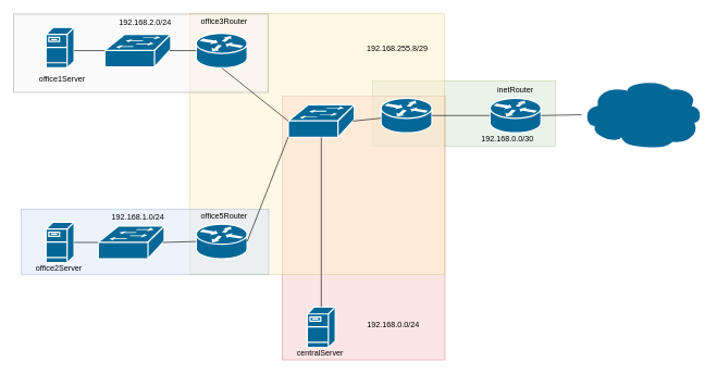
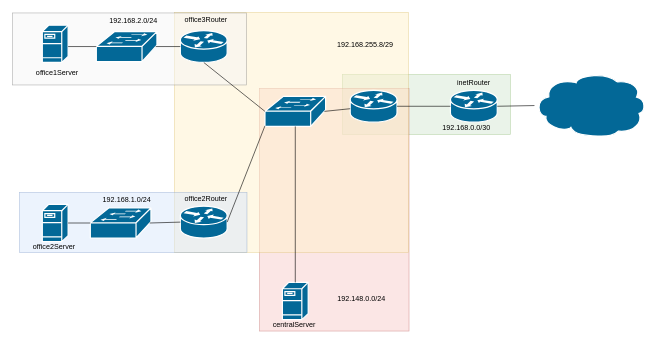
  <mxCell id="0" />
  <mxCell id="1" parent="0" />
  <mxCell id="2" value="" style="rounded=0;whiteSpace=wrap;html=1;opacity=50;fillColor=#d5e8d4;strokeColor=#82b366;" vertex="1" parent="1"><mxGeometry x="570" y="123.5" width="280" height="100" as="geometry" /></mxCell>
  <mxCell id="3" value="" style="rounded=0;whiteSpace=wrap;html=1;opacity=50;fillColor=#f8cecc;strokeColor=#b85450;" vertex="1" parent="1"><mxGeometry x="432" y="147" width="249" height="404" as="geometry" /></mxCell>
  <mxCell id="4" value="" style="rounded=0;whiteSpace=wrap;html=1;fillColor=#fff2cc;strokeColor=#d6b656;opacity=50;" vertex="1" parent="1"><mxGeometry x="290" y="20" width="390" height="400" as="geometry" /></mxCell>
  <mxCell id="5" value="" style="rounded=0;whiteSpace=wrap;html=1;fillColor=#dae8fc;strokeColor=#6c8ebf;opacity=50;" vertex="1" parent="1"><mxGeometry x="32" y="320" width="379" height="100" as="geometry" /></mxCell>
  <mxCell id="6" value="" style="rounded=0;whiteSpace=wrap;html=1;fillColor=#f5f5f5;strokeColor=#666666;fontColor=#333333;opacity=50;" vertex="1" parent="1"><mxGeometry x="20" y="21" width="390" height="120" as="geometry" /></mxCell>
  <mxCell id="7" value="" style="shape=mxgraph.cisco.servers.fileserver;html=1;pointerEvents=1;dashed=0;fillColor=#036897;strokeColor=#ffffff;strokeWidth=2;verticalLabelPosition=bottom;verticalAlign=top;align=center;outlineConnect=0;" vertex="1" parent="1"><mxGeometry x="70" y="41.5" width="43" height="62" as="geometry" /></mxCell>
  <mxCell id="8" value="" style="shape=mxgraph.cisco.servers.fileserver;html=1;pointerEvents=1;dashed=0;fillColor=#036897;strokeColor=#ffffff;strokeWidth=2;verticalLabelPosition=bottom;verticalAlign=top;align=center;outlineConnect=0;" vertex="1" parent="1"><mxGeometry x="70" y="340" width="43" height="62" as="geometry" /></mxCell>
  <mxCell id="9" value="" style="shape=mxgraph.cisco.routers.router;html=1;pointerEvents=1;dashed=0;fillColor=#036897;strokeColor=#ffffff;strokeWidth=2;verticalLabelPosition=bottom;verticalAlign=top;align=center;outlineConnect=0;" vertex="1" parent="1"><mxGeometry x="300" y="50.5" width="78" height="53" as="geometry" /></mxCell>
  <mxCell id="10" value="" style="shape=mxgraph.cisco.routers.router;html=1;pointerEvents=1;dashed=0;fillColor=#036897;strokeColor=#ffffff;strokeWidth=2;verticalLabelPosition=bottom;verticalAlign=top;align=center;outlineConnect=0;" vertex="1" parent="1"><mxGeometry x="300" y="343" width="78" height="53" as="geometry" /></mxCell>
  <mxCell id="11" value="" style="shape=mxgraph.cisco.servers.fileserver;html=1;pointerEvents=1;dashed=0;fillColor=#036897;strokeColor=#ffffff;strokeWidth=2;verticalLabelPosition=bottom;verticalAlign=top;align=center;outlineConnect=0;" vertex="1" parent="1"><mxGeometry x="470" y="470" width="43" height="62" as="geometry" /></mxCell>
  <mxCell id="12" value="" style="shape=mxgraph.cisco.routers.router;html=1;pointerEvents=1;dashed=0;fillColor=#036897;strokeColor=#ffffff;strokeWidth=2;verticalLabelPosition=bottom;verticalAlign=top;align=center;outlineConnect=0;" vertex="1" parent="1"><mxGeometry x="583" y="150" width="78" height="53" as="geometry" /></mxCell>
  <mxCell id="13" value="" style="shape=mxgraph.cisco.routers.router;html=1;pointerEvents=1;dashed=0;fillColor=#036897;strokeColor=#ffffff;strokeWidth=2;verticalLabelPosition=bottom;verticalAlign=top;align=center;outlineConnect=0;" vertex="1" parent="1"><mxGeometry x="750" y="150" width="78" height="53" as="geometry" /></mxCell>
  <mxCell id="14" value="" style="shape=mxgraph.cisco.storage.cloud;html=1;pointerEvents=1;dashed=0;fillColor=#036897;strokeColor=#ffffff;strokeWidth=2;verticalLabelPosition=bottom;verticalAlign=top;align=center;outlineConnect=0;" vertex="1" parent="1"><mxGeometry x="890" y="120.5" width="186" height="106" as="geometry" /></mxCell>
  <mxCell id="15" value="" style="shape=mxgraph.cisco.switches.workgroup_switch;html=1;pointerEvents=1;dashed=0;fillColor=#036897;strokeColor=#ffffff;strokeWidth=2;verticalLabelPosition=bottom;verticalAlign=top;align=center;outlineConnect=0;" vertex="1" parent="1"><mxGeometry x="160" y="52" width="101" height="50" as="geometry" /></mxCell>
  <mxCell id="16" value="" style="shape=mxgraph.cisco.switches.workgroup_switch;html=1;pointerEvents=1;dashed=0;fillColor=#036897;strokeColor=#ffffff;strokeWidth=2;verticalLabelPosition=bottom;verticalAlign=top;align=center;outlineConnect=0;" vertex="1" parent="1"><mxGeometry x="150" y="346" width="101" height="50" as="geometry" /></mxCell>
  <mxCell id="17" value="" style="shape=mxgraph.cisco.switches.workgroup_switch;html=1;pointerEvents=1;dashed=0;fillColor=#036897;strokeColor=#ffffff;strokeWidth=2;verticalLabelPosition=bottom;verticalAlign=top;align=center;outlineConnect=0;" vertex="1" parent="1"><mxGeometry x="441" y="160" width="101" height="50" as="geometry" /></mxCell>
  <mxCell id="18" value="" style="endArrow=none;html=1;entryX=0;entryY=0.5;entryDx=0;entryDy=0;entryPerimeter=0;" edge="1" parent="1" target="15"><mxGeometry width="50" height="50" relative="1" as="geometry"><mxPoint x="113" y="77" as="sourcePoint" /><mxPoint x="130" y="570" as="targetPoint" /><Array as="points" /></mxGeometry></mxCell>
  <mxCell id="19" value="" style="endArrow=none;html=1;entryX=0.98;entryY=0.5;entryDx=0;entryDy=0;entryPerimeter=0;exitX=0;exitY=0.5;exitDx=0;exitDy=0;exitPerimeter=0;" edge="1" parent="1" source="9" target="15"><mxGeometry width="50" height="50" relative="1" as="geometry"><mxPoint x="123" y="87" as="sourcePoint" /><mxPoint x="170" y="87" as="targetPoint" /><Array as="points" /></mxGeometry></mxCell>
  <mxCell id="20" value="" style="endArrow=none;html=1;exitX=0.5;exitY=1;exitDx=0;exitDy=0;exitPerimeter=0;entryX=0;entryY=0.5;entryDx=0;entryDy=0;entryPerimeter=0;" edge="1" parent="1" source="9" target="17"><mxGeometry width="50" height="50" relative="1" as="geometry"><mxPoint x="133" y="97" as="sourcePoint" /><mxPoint x="180" y="97" as="targetPoint" /><Array as="points" /></mxGeometry></mxCell>
  <mxCell id="21" value="" style="endArrow=none;html=1;exitX=1;exitY=0.5;exitDx=0;exitDy=0;exitPerimeter=0;entryX=0;entryY=0.5;entryDx=0;entryDy=0;entryPerimeter=0;" edge="1" parent="1" source="8" target="16"><mxGeometry width="50" height="50" relative="1" as="geometry"><mxPoint x="143" y="300" as="sourcePoint" /><mxPoint x="210" y="240" as="targetPoint" /><Array as="points" /></mxGeometry></mxCell>
  <mxCell id="22" value="" style="endArrow=none;html=1;entryX=0;entryY=0.5;entryDx=0;entryDy=0;entryPerimeter=0;exitX=0.98;exitY=0.5;exitDx=0;exitDy=0;exitPerimeter=0;" edge="1" parent="1" source="16" target="10"><mxGeometry width="50" height="50" relative="1" as="geometry"><mxPoint x="250" y="280" as="sourcePoint" /><mxPoint x="200" y="117" as="targetPoint" /><Array as="points" /></mxGeometry></mxCell>
  <mxCell id="23" value="" style="endArrow=none;html=1;entryX=0;entryY=0.98;entryDx=0;entryDy=0;entryPerimeter=0;exitX=1;exitY=0.5;exitDx=0;exitDy=0;exitPerimeter=0;" edge="1" parent="1" source="10" target="17"><mxGeometry width="50" height="50" relative="1" as="geometry"><mxPoint x="163" y="127" as="sourcePoint" /><mxPoint x="210" y="127" as="targetPoint" /><Array as="points" /></mxGeometry></mxCell>
  <mxCell id="24" value="" style="endArrow=none;html=1;exitX=0.5;exitY=0;exitDx=0;exitDy=0;exitPerimeter=0;" edge="1" parent="1" source="11" target="17"><mxGeometry width="50" height="50" relative="1" as="geometry"><mxPoint x="173" y="137" as="sourcePoint" /><mxPoint x="220" y="137" as="targetPoint" /><Array as="points" /></mxGeometry></mxCell>
  <mxCell id="25" value="" style="endArrow=none;html=1;exitX=0.98;exitY=0.5;exitDx=0;exitDy=0;exitPerimeter=0;" edge="1" parent="1" source="17" target="12"><mxGeometry width="50" height="50" relative="1" as="geometry"><mxPoint x="183" y="147" as="sourcePoint" /><mxPoint x="230" y="147" as="targetPoint" /><Array as="points" /></mxGeometry></mxCell>
  <mxCell id="26" value="" style="endArrow=none;html=1;entryX=0;entryY=0.5;entryDx=0;entryDy=0;entryPerimeter=0;" edge="1" parent="1" source="12" target="13"><mxGeometry width="50" height="50" relative="1" as="geometry"><mxPoint x="193" y="157" as="sourcePoint" /><mxPoint x="240" y="157" as="targetPoint" /><Array as="points" /></mxGeometry></mxCell>
  <mxCell id="27" value="" style="endArrow=none;html=1;exitX=1;exitY=0.5;exitDx=0;exitDy=0;exitPerimeter=0;" edge="1" parent="1" source="13" target="14"><mxGeometry width="50" height="50" relative="1" as="geometry"><mxPoint x="203" y="167" as="sourcePoint" /><mxPoint x="250" y="167" as="targetPoint" /><Array as="points" /></mxGeometry></mxCell>
  <mxCell id="28" value="office1Server" style="text;html=1;strokeColor=none;fillColor=none;align=center;verticalAlign=middle;whiteSpace=wrap;rounded=0;opacity=50;" vertex="1" parent="1"><mxGeometry x="75" y="110.5" width="40" height="20" as="geometry" /></mxCell>
  <mxCell id="29" value="office2Server" style="text;html=1;strokeColor=none;fillColor=none;align=center;verticalAlign=middle;whiteSpace=wrap;rounded=0;opacity=50;" vertex="1" parent="1"><mxGeometry x="70" y="400" width="40" height="20" as="geometry" /></mxCell>
  <mxCell id="30" value="office3Router" style="text;html=1;strokeColor=none;fillColor=none;align=center;verticalAlign=middle;whiteSpace=wrap;rounded=0;opacity=50;" vertex="1" parent="1"><mxGeometry x="323" y="21.5" width="40" height="20" as="geometry" /></mxCell>
- <mxCell id="31" value="office5Router" style="text;html=1;strokeColor=none;fillColor=none;align=center;verticalAlign=middle;whiteSpace=wrap;rounded=0;opacity=50;" vertex="1" parent="1"><mxGeometry x="323" y="320" width="40" height="20" as="geometry" /></mxCell>
+ <mxCell id="31" value="office2Router" style="text;html=1;strokeColor=none;fillColor=none;align=center;verticalAlign=middle;whiteSpace=wrap;rounded=0;opacity=50;" vertex="1" parent="1"><mxGeometry x="323" y="320" width="40" height="20" as="geometry" /></mxCell>
  <mxCell id="32" value="centralServer" style="text;html=1;strokeColor=none;fillColor=none;align=center;verticalAlign=middle;whiteSpace=wrap;rounded=0;opacity=50;" vertex="1" parent="1"><mxGeometry x="470" y="531" width="40" height="20" as="geometry" /></mxCell>
  <mxCell id="33" value="inetRouter" style="text;html=1;strokeColor=none;fillColor=none;align=center;verticalAlign=middle;whiteSpace=wrap;rounded=0;opacity=50;direction=south;" vertex="1" parent="1"><mxGeometry x="779" y="117" width="20" height="40" as="geometry" /></mxCell>
  <mxCell id="34" value="&lt;div&gt;192.168.2.0/24&lt;/div&gt;&lt;div&gt;&lt;br&gt;&lt;/div&gt;" style="text;html=1;strokeColor=none;fillColor=none;align=center;verticalAlign=middle;whiteSpace=wrap;rounded=0;opacity=50;" vertex="1" parent="1"><mxGeometry x="201.5" y="30.5" width="40" height="20" as="geometry" /></mxCell>
  <mxCell id="35" value="&lt;div&gt;192.168.1.0/24&lt;/div&gt;&lt;div&gt;&lt;br&gt;&lt;/div&gt;" style="text;html=1;strokeColor=none;fillColor=none;align=center;verticalAlign=middle;whiteSpace=wrap;rounded=0;opacity=50;" vertex="1" parent="1"><mxGeometry x="190.5" y="329" width="40" height="20" as="geometry" /></mxCell>
  <mxCell id="36" value="&lt;div&gt;192.168.255.8/29&lt;/div&gt;&lt;div&gt;&lt;br&gt;&lt;/div&gt;" style="text;html=1;strokeColor=none;fillColor=none;align=center;verticalAlign=middle;whiteSpace=wrap;rounded=0;opacity=50;" vertex="1" parent="1"><mxGeometry x="588" y="71" width="40" height="20" as="geometry" /></mxCell>
- <mxCell id="37" value="&lt;div&gt;192.168.0.0/24&lt;/div&gt;&lt;div&gt;&lt;br&gt;&lt;/div&gt;" style="text;html=1;strokeColor=none;fillColor=none;align=center;verticalAlign=middle;whiteSpace=wrap;rounded=0;opacity=50;" vertex="1" parent="1"><mxGeometry x="582" y="494" width="40" height="20" as="geometry" /></mxCell>
+ <mxCell id="37" value="&lt;div&gt;192.148.0.0/24&lt;/div&gt;&lt;div&gt;&lt;br&gt;&lt;/div&gt;" style="text;html=1;strokeColor=none;fillColor=none;align=center;verticalAlign=middle;whiteSpace=wrap;rounded=0;opacity=50;" vertex="1" parent="1"><mxGeometry x="582" y="494" width="40" height="20" as="geometry" /></mxCell>
  <mxCell id="38" value="&lt;div&gt;192.168.0.0/30&lt;/div&gt;&lt;div&gt;&lt;br&gt;&lt;/div&gt;&lt;div&gt;&lt;br&gt;&lt;/div&gt;" style="text;html=1;strokeColor=none;fillColor=none;align=center;verticalAlign=middle;whiteSpace=wrap;rounded=0;opacity=50;" vertex="1" parent="1"><mxGeometry x="757" y="216.5" width="40" height="20" as="geometry" /></mxCell>
